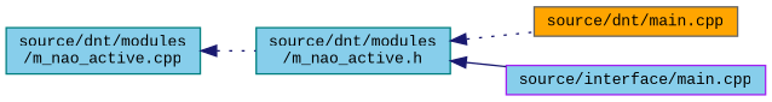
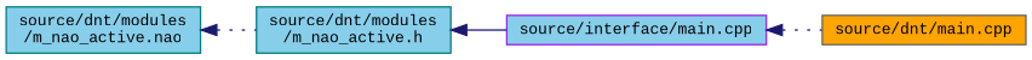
  digraph {
    fontname="Liberation Mono"
    rankdir=LR
    node [color=teal fillcolor=skyblue fontname="Liberation Mono" fontsize=10 shape=record style=filled]
    edge [color=midnightblue dir=back fontname="Liberation Mono" fontsize=10 labelfontname=Helvetica labelfontsize=10 style=dotted]
    n1 [fontcolor=black height=0.2 label="source/dnt/modules\l/m_nao_active.h" width=0.4]
    n2 [color=gray40 fillcolor=orange height=0.2 label="source/dnt/main.cpp" width=0.4]
    n3 [color=purple height=0.2 label="source/interface/main.cpp" width=0.4]
-   n4 [height=0.2 label="source/dnt/modules\l/m_nao_active.cpp" width=0.4]
-   n1 -> n2
+   n4 [height=0.2 label="source/dnt/modules\l/m_nao_active.nao" width=0.4]
+   n3 -> n2
    n1 -> n3 [style=solid]
    n4 -> n1
  }
